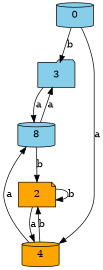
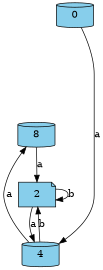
  digraph {
    d2tdocpreamble="\usetikzlibrary{automata}"
    d2tfigpreamble="\tikzstyle{every state}= [ draw=blue!50,very thick,fill=blue!20]  \tikzstyle{auto}= [fill=white]"
    ranksep=0.5
    node [fillcolor=skyblue shape=cylinder style="state,filled"]
    edge [lblstyle=auto topath="bend right"]
    n1 [label=0]
-   n2 [label=3 shape=folder]
-   n3 [fillcolor=orange label=4]
+   n3 [label=4]
    n4 [label=8 style="state, accepting,filled"]
-   n5 [fillcolor=orange label=2 shape=note style="state, initial,filled"]
-   n1 -> n2 [label=b]
+   n5 [label=2 shape=note style="state, initial,filled"]
    n1 -> n3 [label=a]
-   n2 -> n4 [label=a]
    n3 -> n4 [label=a]
    n3 -> n5 [label=b]
-   n4 -> n2 [label=a]
-   n4 -> n5 [label=b]
+   n4 -> n5 [label=a]
    n5 -> n3 [label=a]
    n5 -> n5 [label=b topath="loop above"]
  }
